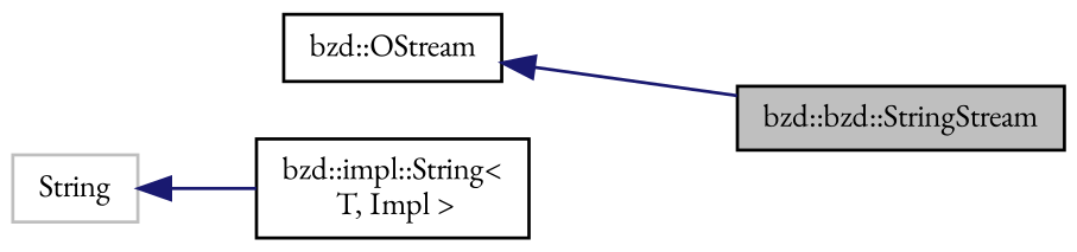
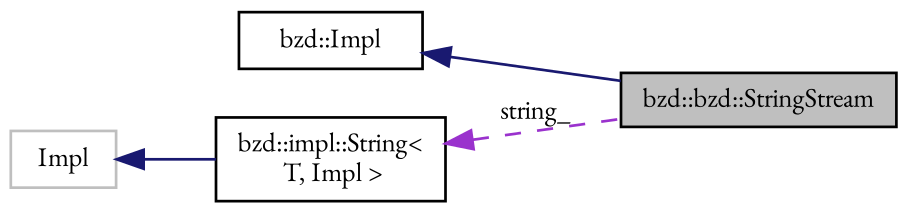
  digraph {
    fontname="EB Garamond"
    rankdir=LR
    node [color=black fillcolor=white fontname="EB Garamond" fontsize=10 shape=record style=filled]
    edge [color=midnightblue dir=back fontname="EB Garamond" fontsize=10 labelfontname=Helvetica labelfontsize=10 style=solid]
    n1 [fillcolor=grey75 fontcolor=black height=0.2 label="bzd::bzd::StringStream" width=0.4]
-   n2 [height=0.2 label="bzd::OStream" width=0.4]
+   n2 [height=0.2 label="bzd::Impl" width=0.4]
    n3 [height=0.2 label="bzd::impl::String\<\l T, Impl \>" width=0.4]
-   n4 [color=grey75 height=0.2 label=String width=0.4]
+   n4 [color=grey75 height=0.2 label=Impl width=0.4]
    n2 -> n1
+   n3 -> n1 [color=darkorchid3 label=" string_" style=dashed]
    n4 -> n3
  }
